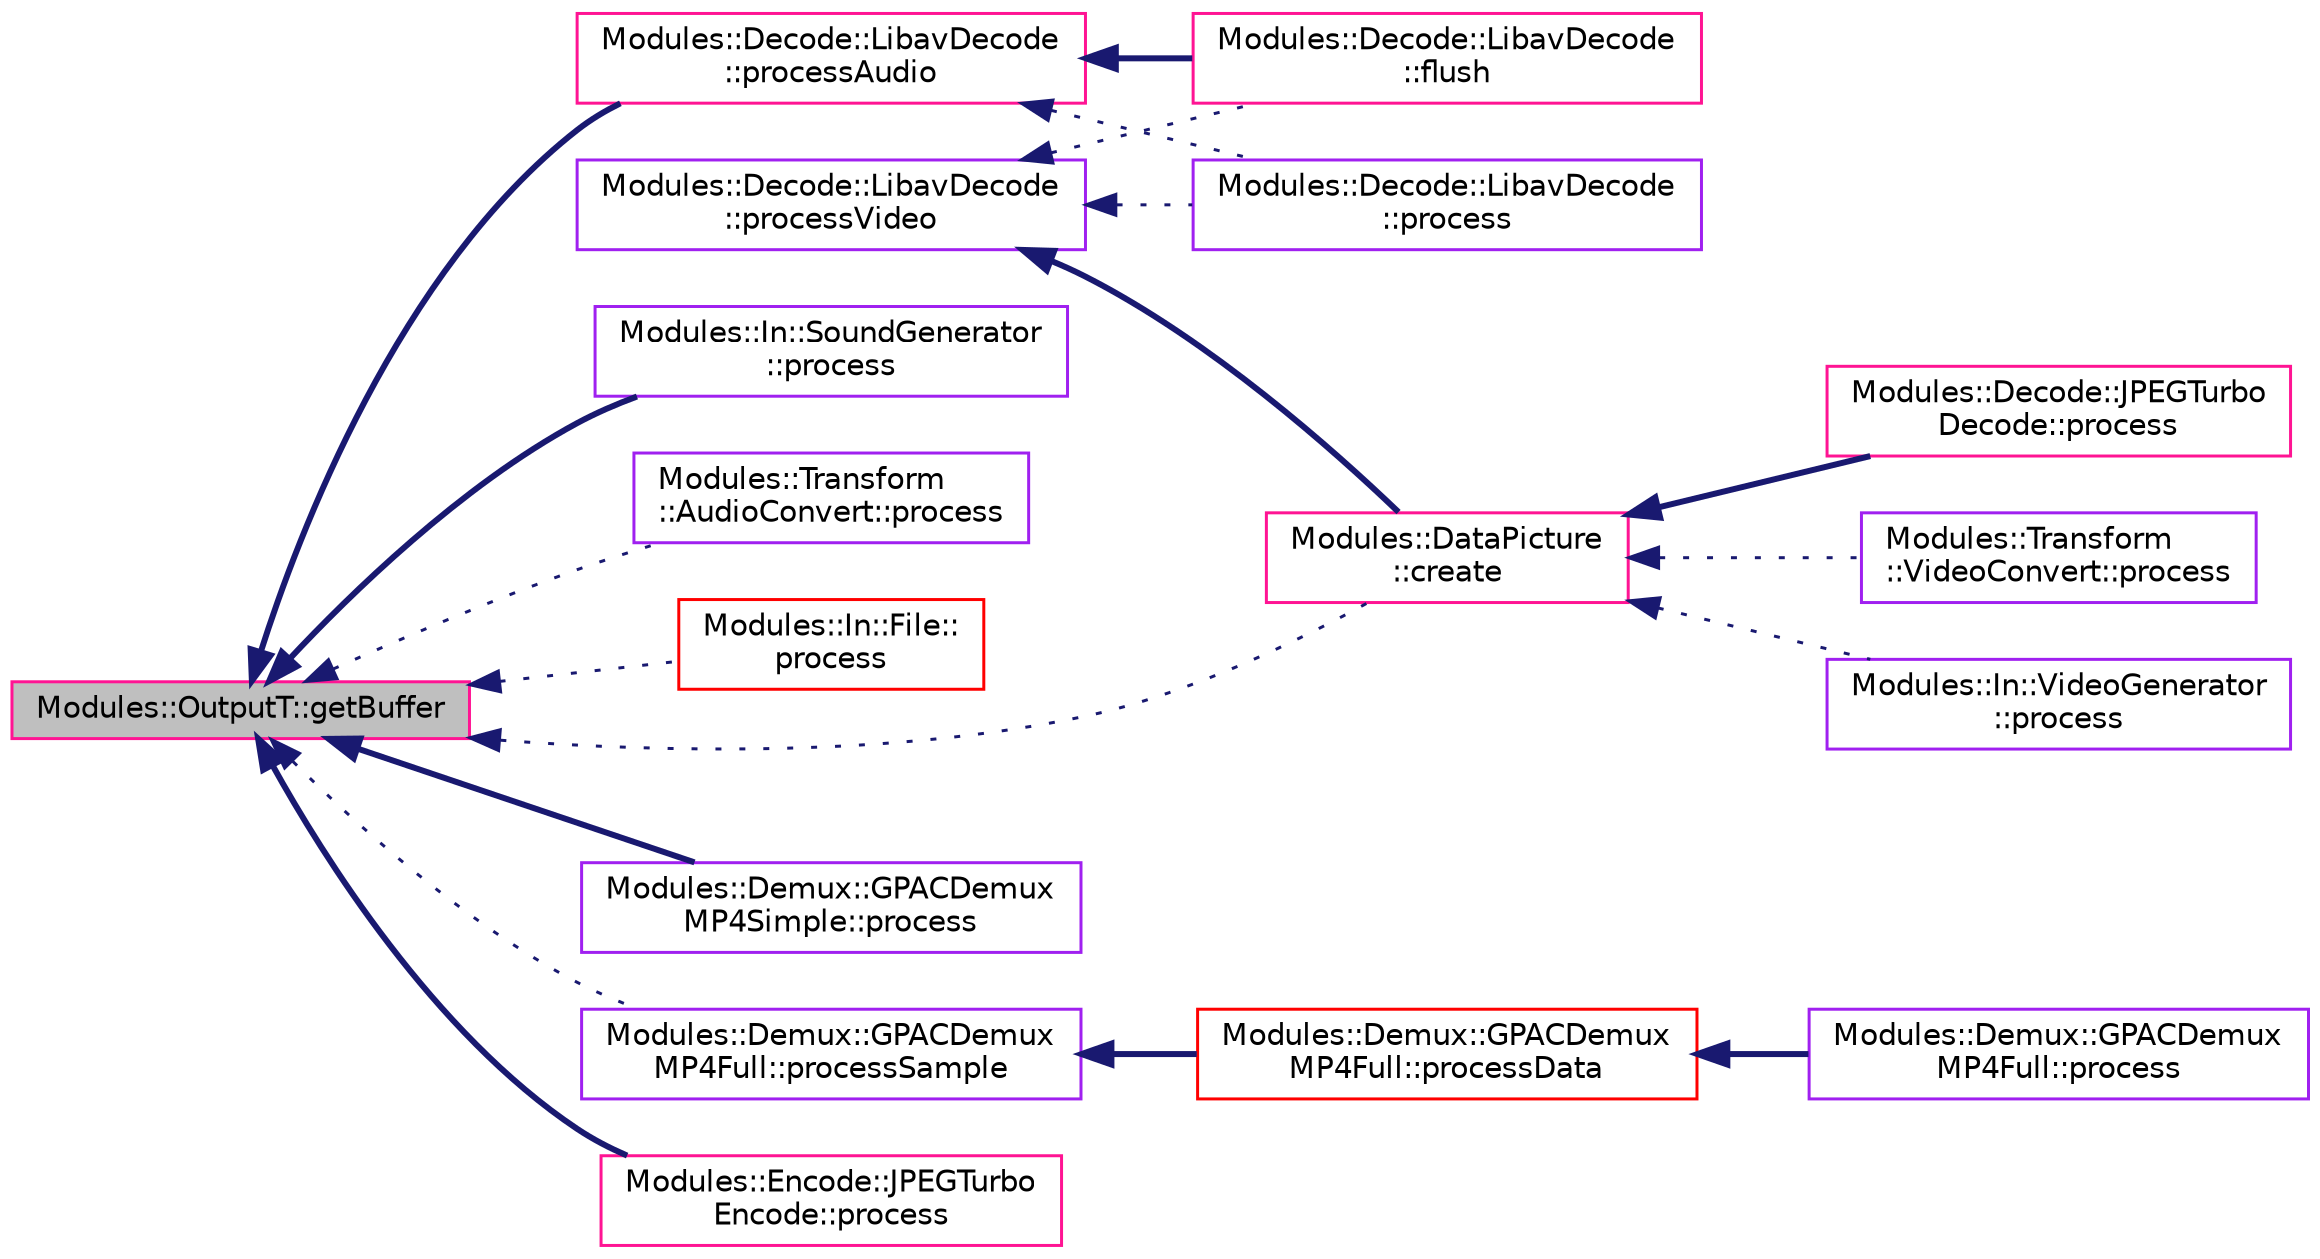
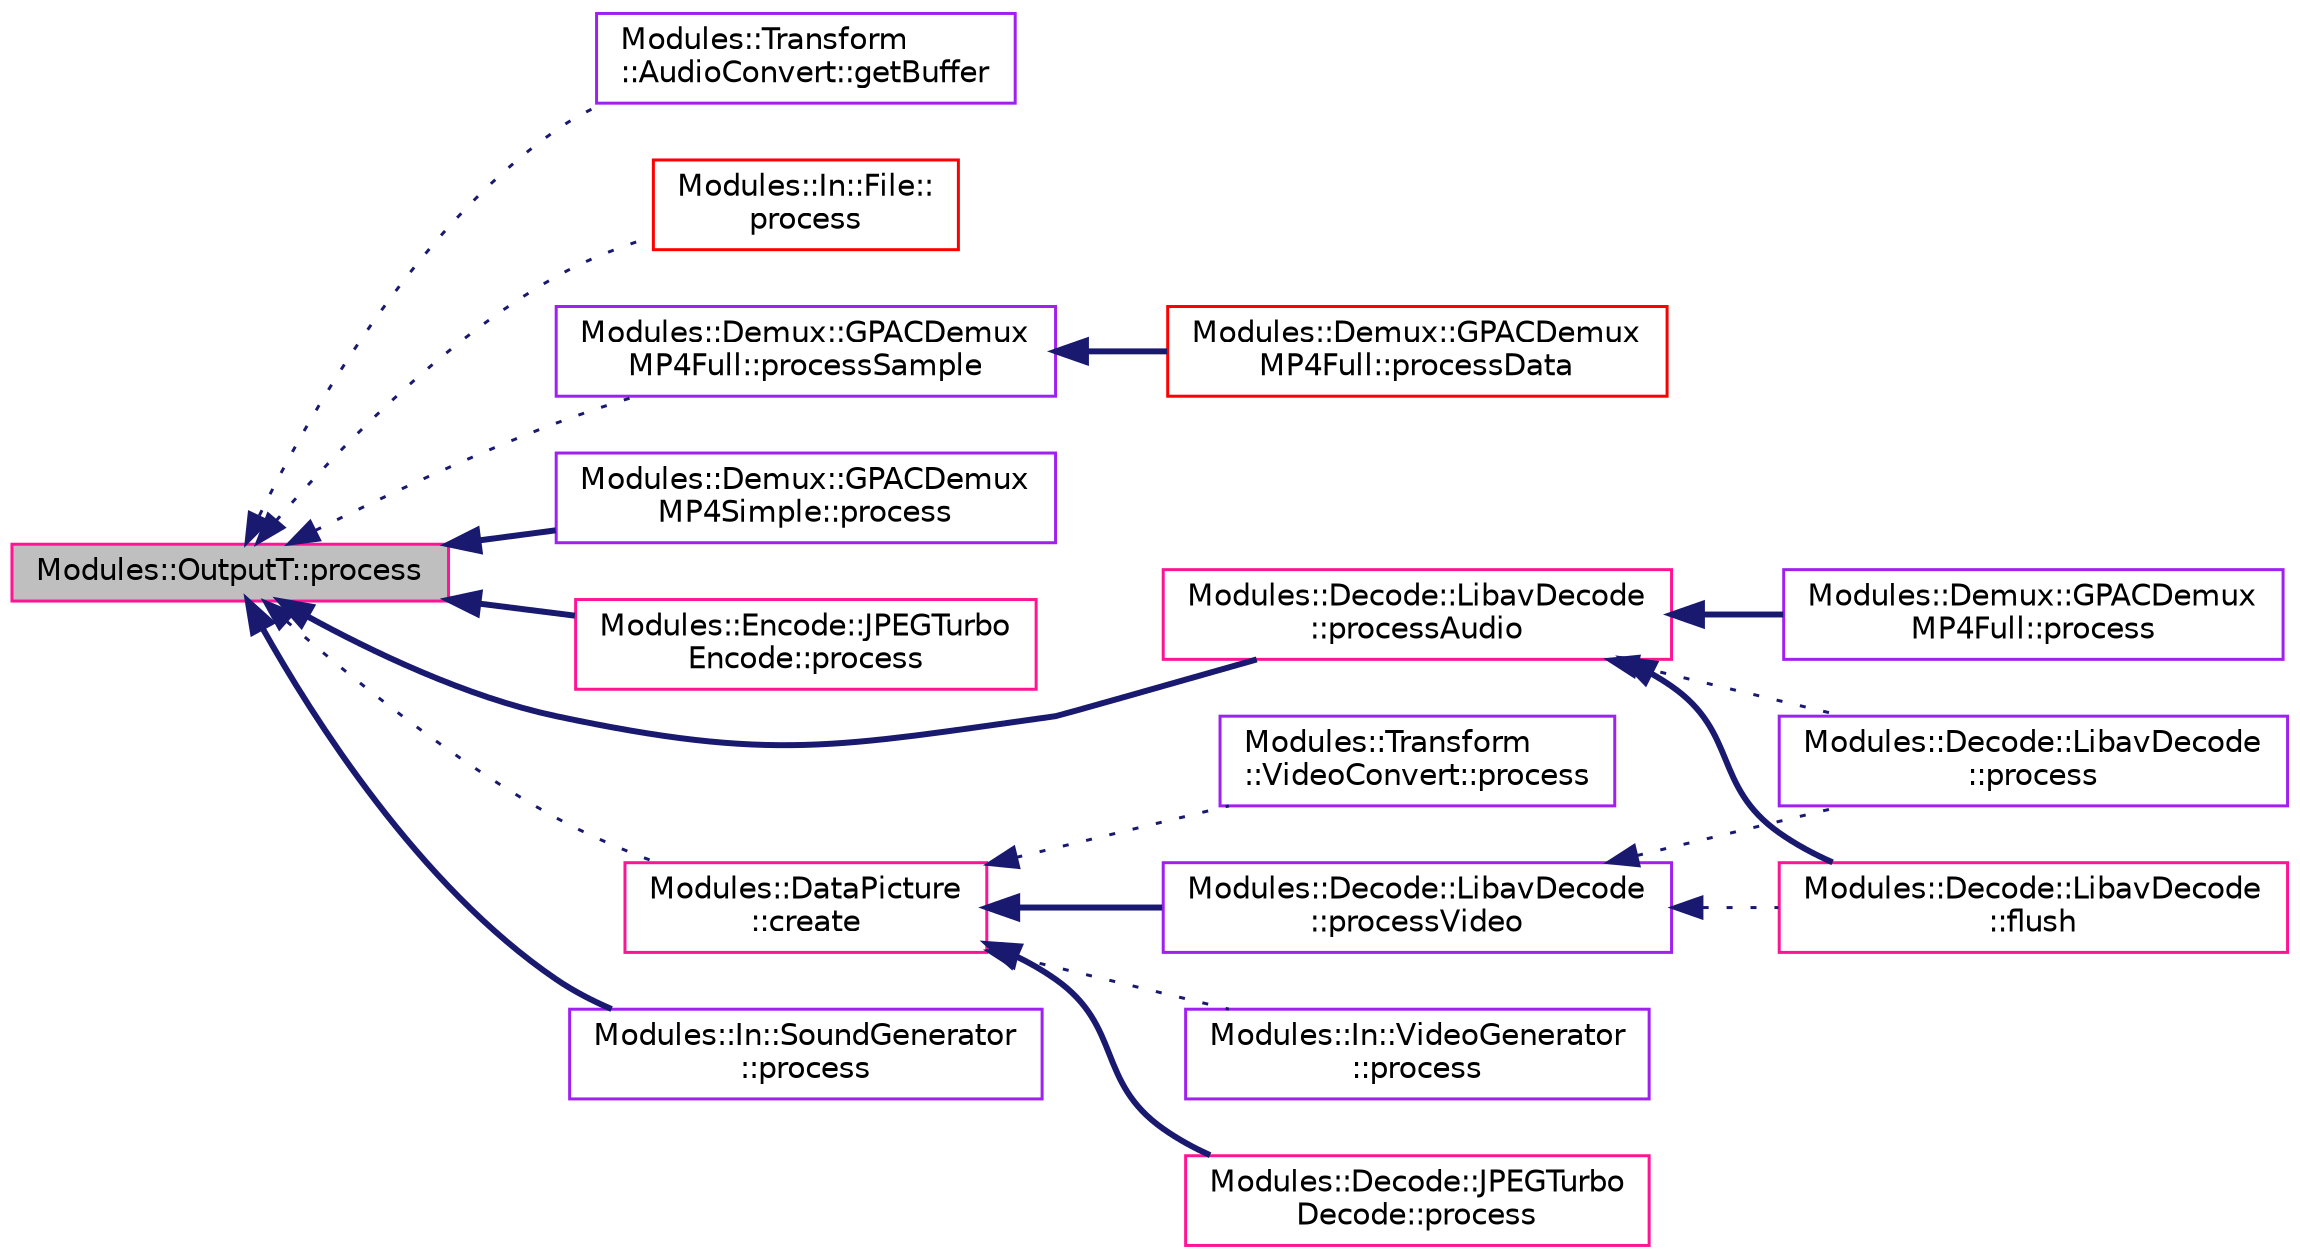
  digraph {
    rankdir=LR
    node [color=purple fillcolor=white fontname=Helvetica fontsize=10 shape=record style=filled]
    edge [color=midnightblue dir=back fontname=Helvetica fontsize=10 labelfontname=Helvetica labelfontsize=10 style=dotted]
-   n1 [color=deeppink fillcolor=grey75 fontcolor=black height=0.2 label="Modules::OutputT::getBuffer" width=0.4]
-   n2 [height=0.2 label="Modules::Transform\l::AudioConvert::process" width=0.4]
+   n1 [color=deeppink fillcolor=grey75 fontcolor=black height=0.2 label="Modules::OutputT::process" width=0.4]
+   n2 [height=0.2 label="Modules::Transform\l::AudioConvert::getBuffer" width=0.4]
    n3 [color=red height=0.2 label="Modules::In::File::\lprocess" width=0.4]
    n4 [height=0.2 label="Modules::Demux::GPACDemux\lMP4Full::processSample" width=0.4]
    n5 [height=0.2 label="Modules::Demux::GPACDemux\lMP4Simple::process" width=0.4]
    n6 [color=deeppink height=0.2 label="Modules::Encode::JPEGTurbo\lEncode::process" width=0.4]
    n7 [color=deeppink height=0.2 label="Modules::Decode::LibavDecode\l::processAudio" width=0.4]
    n8 [color=deeppink height=0.2 label="Modules::DataPicture\l::create" width=0.4]
    n9 [height=0.2 label="Modules::In::SoundGenerator\l::process" width=0.4]
    n10 [color=red height=0.2 label="Modules::Demux::GPACDemux\lMP4Full::processData" width=0.4]
    n11 [height=0.2 label="Modules::Decode::LibavDecode\l::process" width=0.4]
    n12 [color=deeppink height=0.2 label="Modules::Decode::LibavDecode\l::flush" width=0.4]
    n13 [color=deeppink height=0.2 label="Modules::Decode::JPEGTurbo\lDecode::process" width=0.4]
    n14 [height=0.2 label="Modules::Decode::LibavDecode\l::processVideo" width=0.4]
    n15 [height=0.2 label="Modules::Transform\l::VideoConvert::process" width=0.4]
    n16 [height=0.2 label="Modules::In::VideoGenerator\l::process" width=0.4]
    n17 [height=0.2 label="Modules::Demux::GPACDemux\lMP4Full::process" width=0.4]
    n1 -> n2
    n1 -> n3
    n1 -> n4
    n1 -> n5 [style=bold]
    n1 -> n6 [style=bold]
    n1 -> n7 [style=bold]
    n1 -> n8
    n1 -> n9 [style=bold]
    n4 -> n10 [style=bold]
    n7 -> n11
    n7 -> n12 [style=bold]
    n8 -> n13 [style=bold]
-   n14 -> n8 [style=bold]
+   n8 -> n14 [style=bold]
    n8 -> n15
    n8 -> n16
-   n10 -> n17 [style=bold]
+   n7 -> n17 [style=bold]
    n14 -> n11
    n14 -> n12
  }
